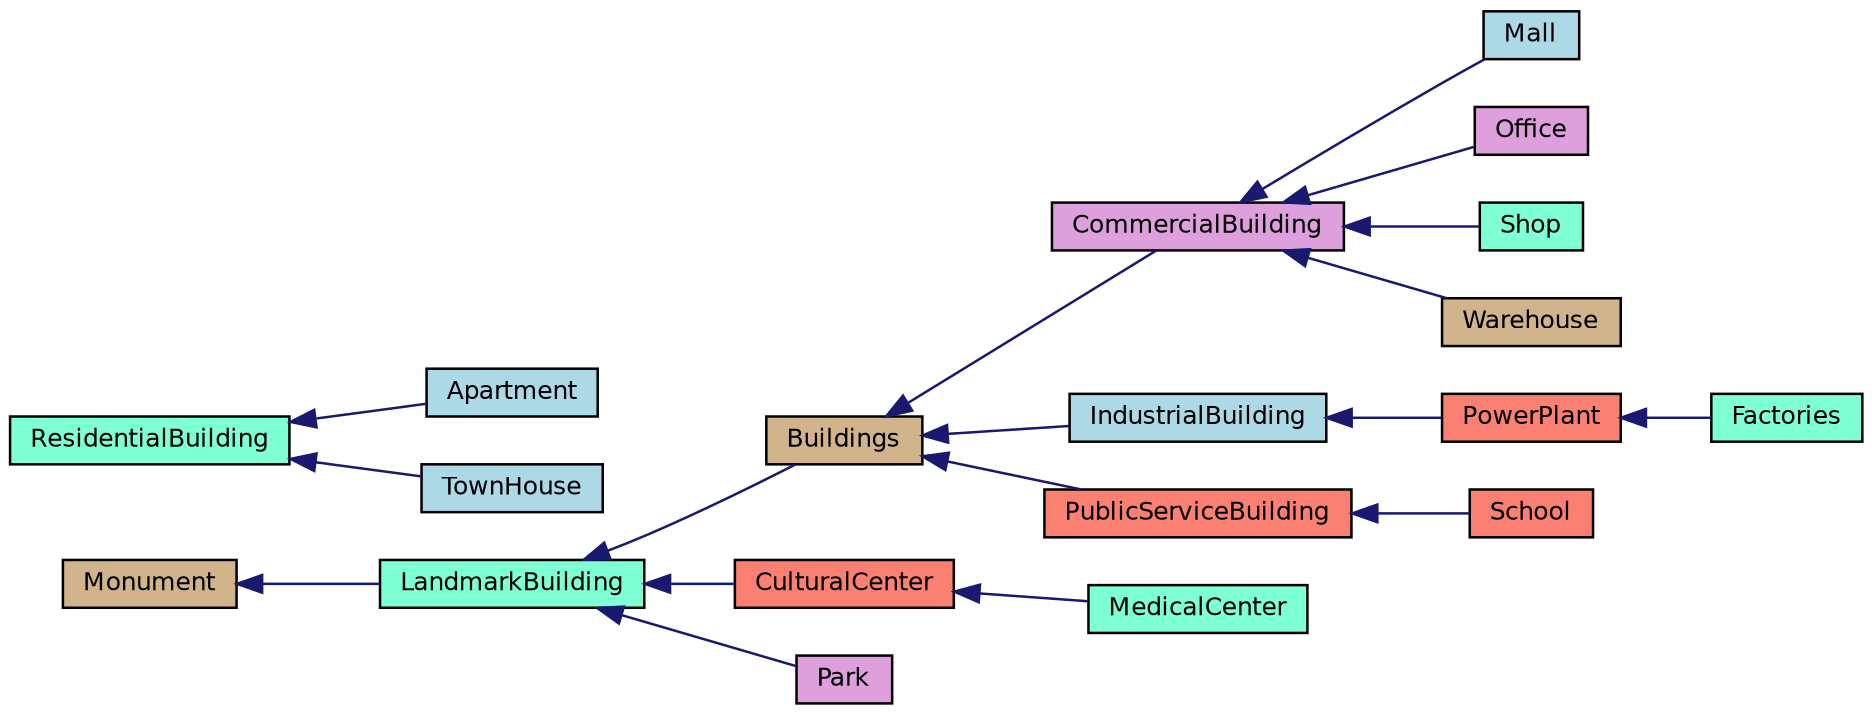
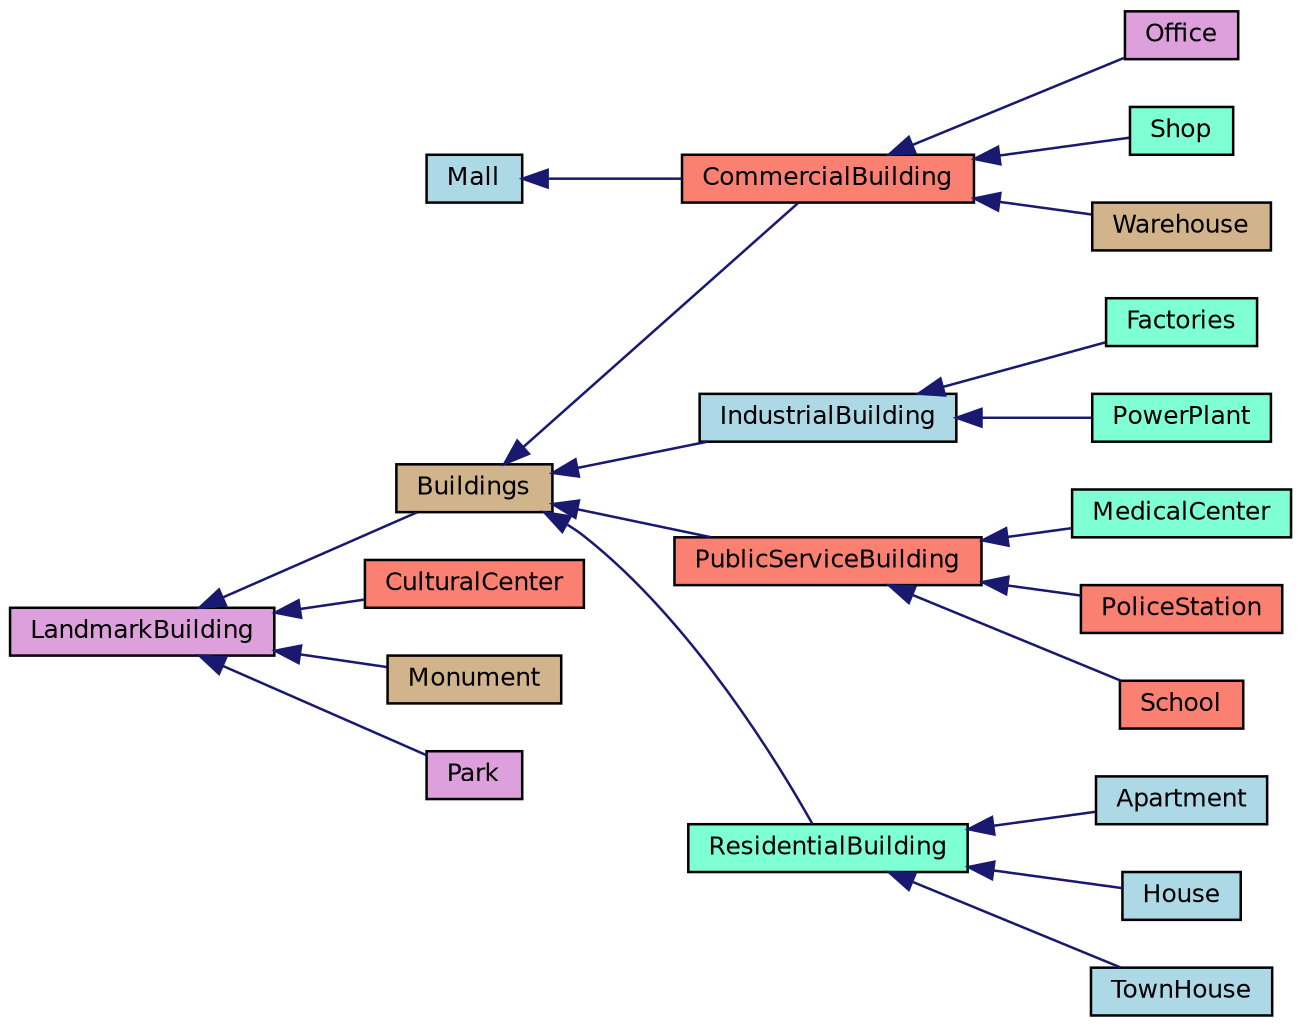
  digraph {
    rankdir=LR
    node [color=black fillcolor=aquamarine fontname=Helvetica fontsize=10 shape=record style=filled]
    edge [color=midnightblue dir=back fontname=Helvetica fontsize=10 labelfontname=Helvetica labelfontsize=10 style=solid]
    n1 [fillcolor=tan height=0.2 label=Buildings width=0.4]
-   n2 [fillcolor=plum height=0.2 label=CommercialBuilding width=0.4]
+   n2 [fillcolor=salmon height=0.2 label=CommercialBuilding width=0.4]
    n3 [fillcolor=lightblue height=0.2 label=IndustrialBuilding width=0.4]
    n4 [fillcolor=salmon height=0.2 label=PublicServiceBuilding width=0.4]
    n5 [height=0.2 label=ResidentialBuilding width=0.4]
    n6 [fillcolor=lightblue height=0.2 label=Mall width=0.4]
    n7 [fillcolor=plum height=0.2 label=Office width=0.4]
    n8 [height=0.2 label=Shop width=0.4]
    n9 [fillcolor=tan height=0.2 label=Warehouse width=0.4]
    n10 [height=0.2 label=Factories width=0.4]
-   n11 [fillcolor=salmon height=0.2 label=PowerPlant width=0.4]
-   n12 [height=0.2 label=LandmarkBuilding width=0.4]
+   n11 [height=0.2 label=PowerPlant width=0.4]
+   n12 [fillcolor=plum height=0.2 label=LandmarkBuilding width=0.4]
    n13 [fillcolor=salmon height=0.2 label=CulturalCenter width=0.4]
    n14 [fillcolor=tan height=0.2 label=Monument width=0.4]
    n15 [fillcolor=plum height=0.2 label=Park width=0.4]
    n16 [height=0.2 label=MedicalCenter width=0.4]
+   n17 [fillcolor=salmon height=0.2 label=PoliceStation width=0.4]
    n18 [fillcolor=salmon height=0.2 label=School width=0.4]
    n19 [fillcolor=lightblue height=0.2 label=Apartment width=0.4]
+   n20 [fillcolor=lightblue height=0.2 label=House width=0.4]
    n21 [fillcolor=lightblue height=0.2 label=TownHouse width=0.4]
    n1 -> n2
    n1 -> n3
    n1 -> n4
-   n2 -> n6
+   n1 -> n5
+   n6 -> n2
    n2 -> n7
    n2 -> n8
    n2 -> n9
-   n11 -> n10
+   n3 -> n10
    n3 -> n11
-   n13 -> n16
+   n4 -> n16
+   n4 -> n17
    n4 -> n18
    n5 -> n19
+   n5 -> n20
    n5 -> n21
    n12 -> n1
    n12 -> n13
-   n14 -> n12
+   n12 -> n14
    n12 -> n15
  }
